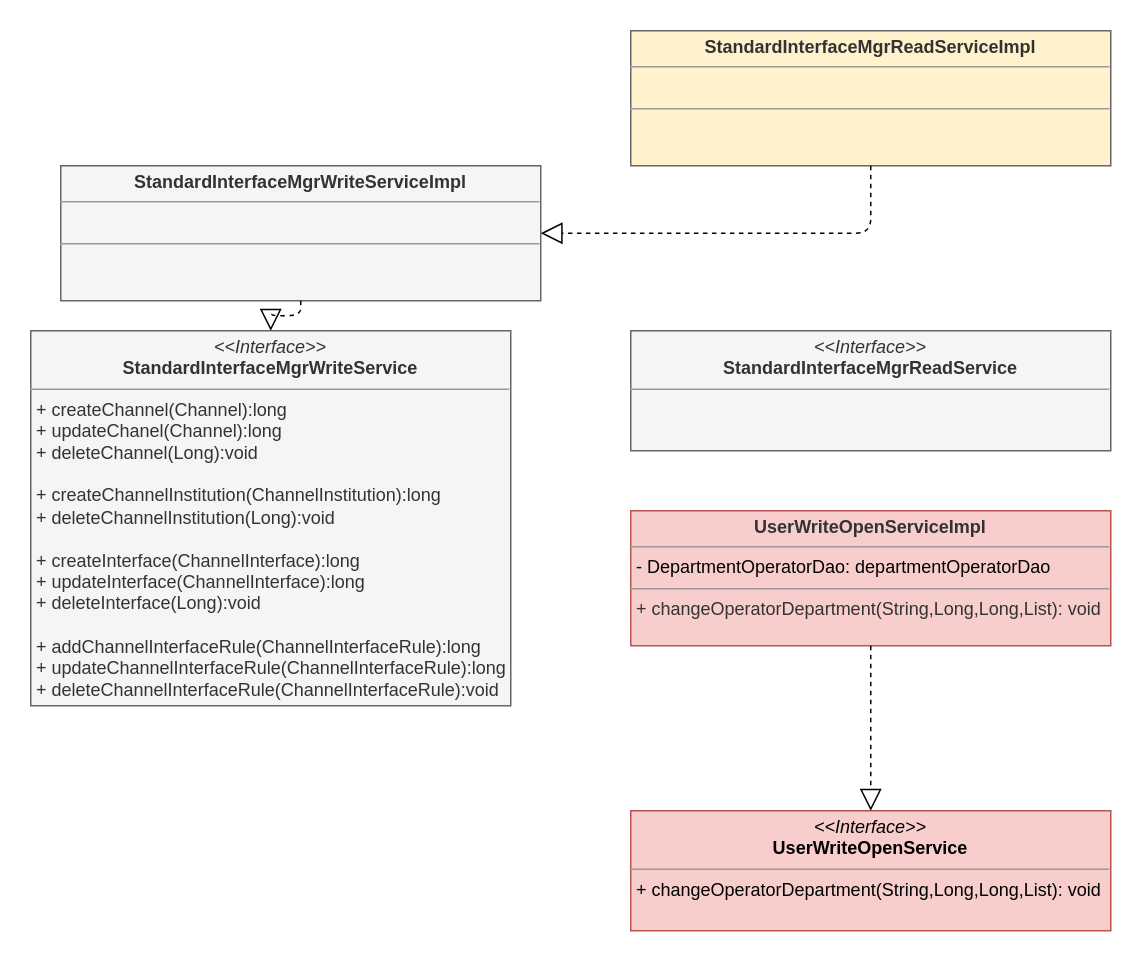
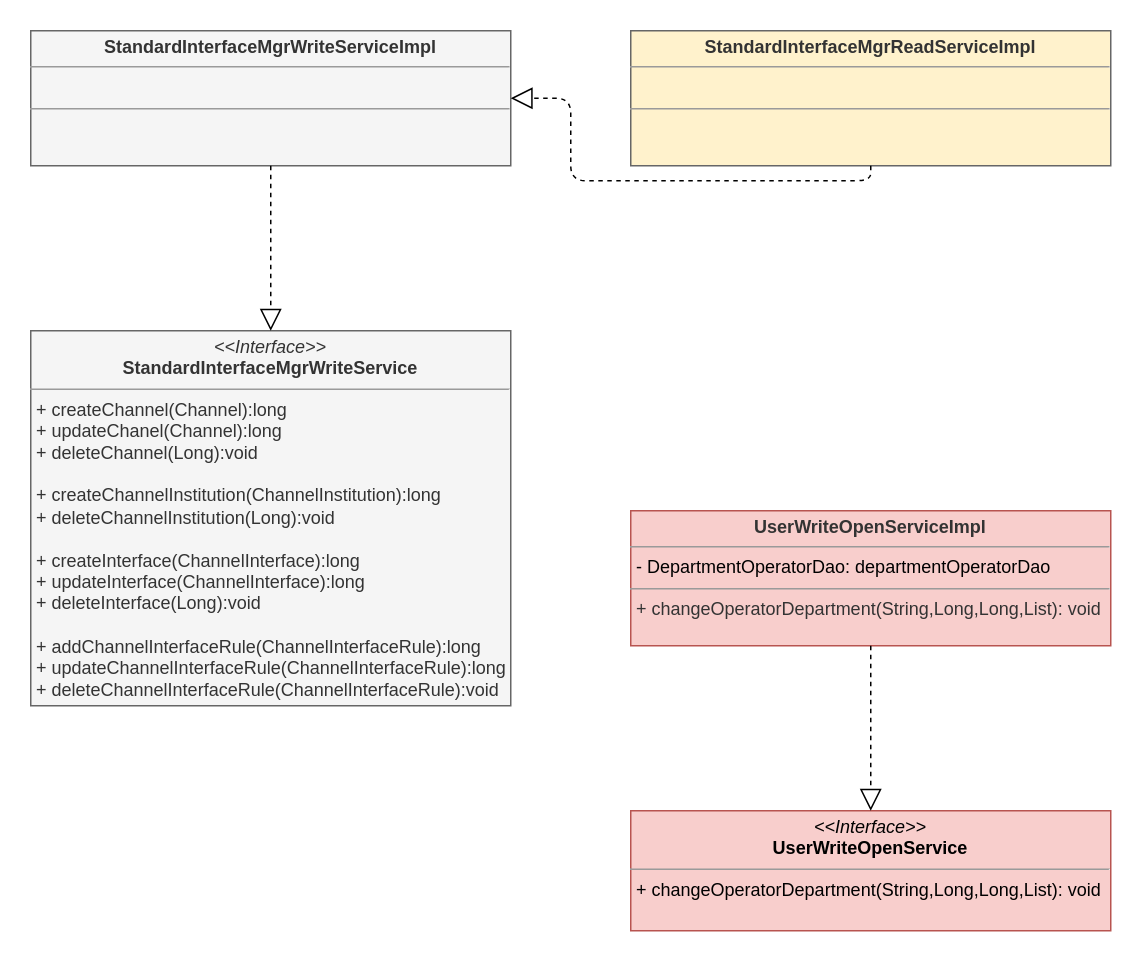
  <mxCell id="0" />
  <mxCell id="1" parent="0" />
  <mxCell id="2" value="&lt;p style=&quot;margin: 0px ; margin-top: 4px ; text-align: center&quot;&gt;&lt;i&gt;&amp;lt;&amp;lt;Interface&amp;gt;&amp;gt;&lt;/i&gt;&lt;br&gt;&lt;b&gt;UserWriteOpenService&lt;/b&gt;&lt;br&gt;&lt;/p&gt;&lt;hr size=&quot;1&quot;&gt;&lt;p style=&quot;margin: 0px ; margin-left: 4px&quot;&gt;+ changeOperatorDepartment(String,Long,Long,List): void&lt;br&gt;&lt;/p&gt;" style="verticalAlign=top;align=left;overflow=fill;fontSize=12;fontFamily=Helvetica;html=1;fillColor=#f8cecc;strokeColor=#b85450;" parent="1" vertex="1"><mxGeometry x="420" y="540" width="320" height="80" as="geometry" /></mxCell>
- <mxCell id="3" value="&lt;p style=&quot;margin: 0px ; margin-top: 4px ; text-align: center&quot;&gt;&lt;b&gt;StandardInterfaceMgrWriteServiceImpl&lt;/b&gt;&lt;br&gt;&lt;/p&gt;&lt;hr size=&quot;1&quot;&gt;&lt;p style=&quot;margin: 0px ; margin-left: 4px&quot;&gt;&lt;br&gt;&lt;/p&gt;&lt;hr size=&quot;1&quot;&gt;&lt;p style=&quot;margin: 0px ; margin-left: 4px&quot;&gt;&lt;br&gt;&lt;/p&gt;&lt;p style=&quot;margin: 0px ; margin-left: 4px&quot;&gt;&lt;br&gt;&lt;/p&gt;" style="verticalAlign=top;align=left;overflow=fill;fontSize=12;fontFamily=Helvetica;html=1;fillColor=#f5f5f5;strokeColor=#666666;fontColor=#333333;" parent="1" vertex="1"><mxGeometry x="40" y="110" width="320" height="90" as="geometry" /></mxCell>
+ <mxCell id="3" value="&lt;p style=&quot;margin: 0px ; margin-top: 4px ; text-align: center&quot;&gt;&lt;b&gt;StandardInterfaceMgrWriteServiceImpl&lt;/b&gt;&lt;br&gt;&lt;/p&gt;&lt;hr size=&quot;1&quot;&gt;&lt;p style=&quot;margin: 0px ; margin-left: 4px&quot;&gt;&lt;br&gt;&lt;/p&gt;&lt;hr size=&quot;1&quot;&gt;&lt;p style=&quot;margin: 0px ; margin-left: 4px&quot;&gt;&lt;br&gt;&lt;/p&gt;&lt;p style=&quot;margin: 0px ; margin-left: 4px&quot;&gt;&lt;br&gt;&lt;/p&gt;" style="verticalAlign=top;align=left;overflow=fill;fontSize=12;fontFamily=Helvetica;html=1;fillColor=#f5f5f5;strokeColor=#666666;fontColor=#333333;" parent="1" vertex="1"><mxGeometry x="20" y="20" width="320" height="90" as="geometry" /></mxCell>
  <mxCell id="4" value="&lt;p style=&quot;margin: 0px ; margin-top: 4px ; text-align: center&quot;&gt;&lt;b style=&quot;color: rgb(51 , 51 , 51)&quot;&gt;UserWriteOpenServiceImpl&lt;/b&gt;&lt;br&gt;&lt;/p&gt;&lt;hr size=&quot;1&quot;&gt;&lt;p style=&quot;margin: 0px ; margin-left: 4px&quot;&gt;- DepartmentOperatorDao: departmentOperatorDao&lt;/p&gt;&lt;hr size=&quot;1&quot;&gt;&lt;p style=&quot;margin: 0px ; margin-left: 4px&quot;&gt;&lt;span style=&quot;color: rgb(51 , 51 , 51)&quot;&gt;+ changeOperatorDepartment(String,Long,Long,List): void&lt;/span&gt;&lt;/p&gt;" style="verticalAlign=top;align=left;overflow=fill;fontSize=12;fontFamily=Helvetica;html=1;fillColor=#f8cecc;strokeColor=#b85450;" parent="1" vertex="1"><mxGeometry x="420" y="340" width="320" height="90" as="geometry" /></mxCell>
  <mxCell id="5" value="" style="endArrow=block;dashed=1;endFill=0;endSize=12;html=1;exitX=0.5;exitY=1;exitDx=0;exitDy=0;entryX=0.5;entryY=0;entryDx=0;entryDy=0;edgeStyle=orthogonalEdgeStyle;" parent="1" source="4" target="2" edge="1"><mxGeometry width="160" relative="1" as="geometry"><mxPoint x="460" y="460" as="sourcePoint" /><mxPoint x="390" y="460" as="targetPoint" /></mxGeometry></mxCell>
  <mxCell id="6" value="&lt;p style=&quot;margin: 0px ; margin-top: 4px ; text-align: center&quot;&gt;&lt;i&gt;&amp;lt;&amp;lt;Interface&amp;gt;&amp;gt;&lt;/i&gt;&lt;br&gt;&lt;b&gt;StandardInterfaceMgrWriteService&lt;/b&gt;&lt;br&gt;&lt;/p&gt;&lt;hr size=&quot;1&quot;&gt;&lt;p style=&quot;margin: 0px ; margin-left: 4px&quot;&gt;+ createChannel(Channel):long&lt;/p&gt;&lt;p style=&quot;margin: 0px ; margin-left: 4px&quot;&gt;+ updateChanel(Channel):long&lt;/p&gt;&lt;p style=&quot;margin: 0px ; margin-left: 4px&quot;&gt;+ deleteChannel(Long):void&lt;/p&gt;&lt;p style=&quot;margin: 0px ; margin-left: 4px&quot;&gt;&lt;br&gt;&lt;/p&gt;&lt;p style=&quot;margin: 0px ; margin-left: 4px&quot;&gt;+ createChannelInstitution(ChannelInstitution):long&lt;/p&gt;&lt;p style=&quot;margin: 0px ; margin-left: 4px&quot;&gt;+ deleteChannelInstitution(Long):void&lt;/p&gt;&lt;p style=&quot;margin: 0px ; margin-left: 4px&quot;&gt;&lt;br&gt;&lt;/p&gt;&lt;p style=&quot;margin: 0px ; margin-left: 4px&quot;&gt;+ createInterface(ChannelInterface):long&lt;/p&gt;&lt;p style=&quot;margin: 0px ; margin-left: 4px&quot;&gt;+ updateInterface(ChannelInterface):long&lt;/p&gt;&lt;p style=&quot;margin: 0px ; margin-left: 4px&quot;&gt;+ deleteInterface(Long):void&lt;/p&gt;&lt;p style=&quot;margin: 0px ; margin-left: 4px&quot;&gt;&lt;br&gt;&lt;/p&gt;&lt;p style=&quot;margin: 0px ; margin-left: 4px&quot;&gt;+ addChannelInterfaceRule(ChannelInterfaceRule):long&lt;/p&gt;&lt;p style=&quot;margin: 0px ; margin-left: 4px&quot;&gt;+ updateChannelInterfaceRule(ChannelInterfaceRule):long&lt;/p&gt;&lt;p style=&quot;margin: 0px ; margin-left: 4px&quot;&gt;+ deleteChannelInterfaceRule(ChannelInterfaceRule):void&lt;/p&gt;" style="verticalAlign=top;align=left;overflow=fill;fontSize=12;fontFamily=Helvetica;html=1;fillColor=#f5f5f5;strokeColor=#666666;fontColor=#333333;" vertex="1" parent="1"><mxGeometry x="20" y="220" width="320" height="250" as="geometry" /></mxCell>
  <mxCell id="7" value="" style="endArrow=block;dashed=1;endFill=0;endSize=12;html=1;exitX=0.5;exitY=1;exitDx=0;exitDy=0;edgeStyle=orthogonalEdgeStyle;" edge="1" parent="1" source="3" target="6"><mxGeometry width="160" relative="1" as="geometry"><mxPoint x="590" y="120" as="sourcePoint" /><mxPoint x="590" y="230" as="targetPoint" /></mxGeometry></mxCell>
  <mxCell id="8" value="&lt;p style=&quot;margin: 0px ; margin-top: 4px ; text-align: center&quot;&gt;&lt;b&gt;StandardInterfaceMgrReadServiceImpl&lt;/b&gt;&lt;br&gt;&lt;/p&gt;&lt;hr size=&quot;1&quot;&gt;&lt;p style=&quot;margin: 0px ; margin-left: 4px&quot;&gt;&lt;br&gt;&lt;/p&gt;&lt;hr size=&quot;1&quot;&gt;&lt;p style=&quot;margin: 0px ; margin-left: 4px&quot;&gt;&lt;br&gt;&lt;/p&gt;&lt;p style=&quot;margin: 0px ; margin-left: 4px&quot;&gt;&lt;br&gt;&lt;/p&gt;" style="verticalAlign=top;align=left;overflow=fill;fontSize=12;fontFamily=Helvetica;html=1;fillColor=#fff2cc;strokeColor=#666666;fontColor=#333333;" vertex="1" parent="1"><mxGeometry x="420" y="20" width="320" height="90" as="geometry" /></mxCell>
- <mxCell id="9" value="&lt;p style=&quot;margin: 0px ; margin-top: 4px ; text-align: center&quot;&gt;&lt;i&gt;&amp;lt;&amp;lt;Interface&amp;gt;&amp;gt;&lt;/i&gt;&lt;br&gt;&lt;b&gt;StandardInterfaceMgrReadService&lt;/b&gt;&lt;br&gt;&lt;/p&gt;&lt;hr size=&quot;1&quot;&gt;&lt;p style=&quot;margin: 0px ; margin-left: 4px&quot;&gt;&lt;br&gt;&lt;/p&gt;" style="verticalAlign=top;align=left;overflow=fill;fontSize=12;fontFamily=Helvetica;html=1;fillColor=#f5f5f5;strokeColor=#666666;fontColor=#333333;" vertex="1" parent="1"><mxGeometry x="420" y="220" width="320" height="80" as="geometry" /></mxCell>
  <mxCell id="10" value="" style="endArrow=block;dashed=1;endFill=0;endSize=12;html=1;exitX=0.5;exitY=1;exitDx=0;exitDy=0;edgeStyle=orthogonalEdgeStyle;" edge="1" parent="1" source="8" target="3"><mxGeometry width="160" relative="1" as="geometry"><mxPoint x="990" y="120" as="sourcePoint" /><mxPoint x="990" y="230" as="targetPoint" /></mxGeometry></mxCell>
